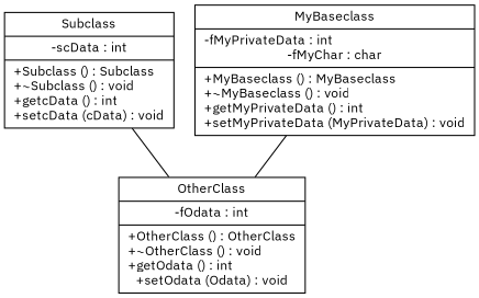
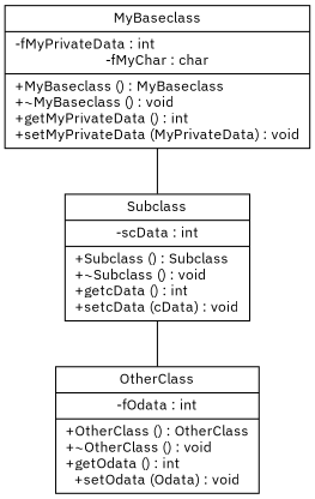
  digraph {
    fontname="IBM Plex Sans"
    node [fontname="IBM Plex Sans" fontsize=12 shape=record]
    edge [arrowhead=none arrowtail=empty fontname="IBM Plex Sans"]
    n1 [label="{Subclass|-scData : int|+Subclass () : Subclass\l+~Subclass () : void\l+getcData () : int\l+setcData (cData) : void}"]
    n2 [label="{OtherClass|-fOdata : int|+OtherClass () : OtherClass\l+~OtherClass () : void\l+getOdata () : int\l+setOdata (Odata) : void}"]
    n3 [label="{MyBaseclass|-fMyPrivateData : int\l-fMyChar : char|+MyBaseclass () : MyBaseclass\l+~MyBaseclass () : void\l+getMyPrivateData () : int\l+setMyPrivateData (MyPrivateData) : void}"]
    n1 -> n2
-   n3 -> n2
+   n3 -> n1
  }
